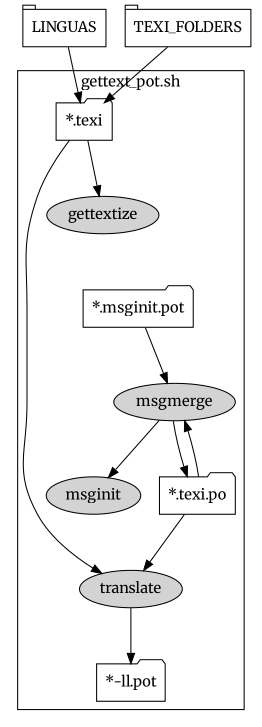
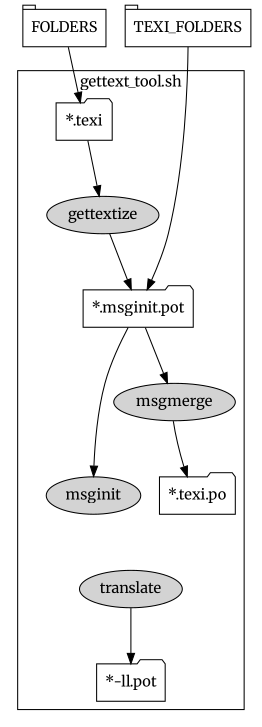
  digraph {
    compound=true
    fontname=Merriweather
    ranksep=0.75
    node [fontname=Merriweather shape=folder]
    edge [fontname=Merriweather]
    n1 [label="*.texi"]
    n2 [label=gettextize shape=ellipse style=filled]
    n3 [label=translate shape=ellipse style=filled]
    n4 [label="*.msginit.pot"]
    n5 [label=msginit shape=ellipse style=filled]
    n6 [label=msgmerge shape=ellipse style=filled]
    n7 [label="*.texi.po"]
    n8 [label="*-ll.pot"]
    n9 [label=TEXI_FOLDERS shape=tab]
-   n10 [label=LINGUAS shape=tab]
+   n10 [label=FOLDERS shape=tab]
    subgraph cluster_1 {
-     label="gettext_pot.sh"
+     label="gettext_tool.sh"
      n1
      n2
      n3
      n4
      n5
      n6
      n7
      n8
    }
    n1 -> n2
-   n1 -> n3
+   n2 -> n4
    n3 -> n8
-   n6 -> n5
+   n4 -> n5
    n4 -> n6
    n6 -> n7
-   n7 -> n3
-   n7 -> n6
-   n9 -> n1
+   n9 -> n4
    n10 -> n1
  }
